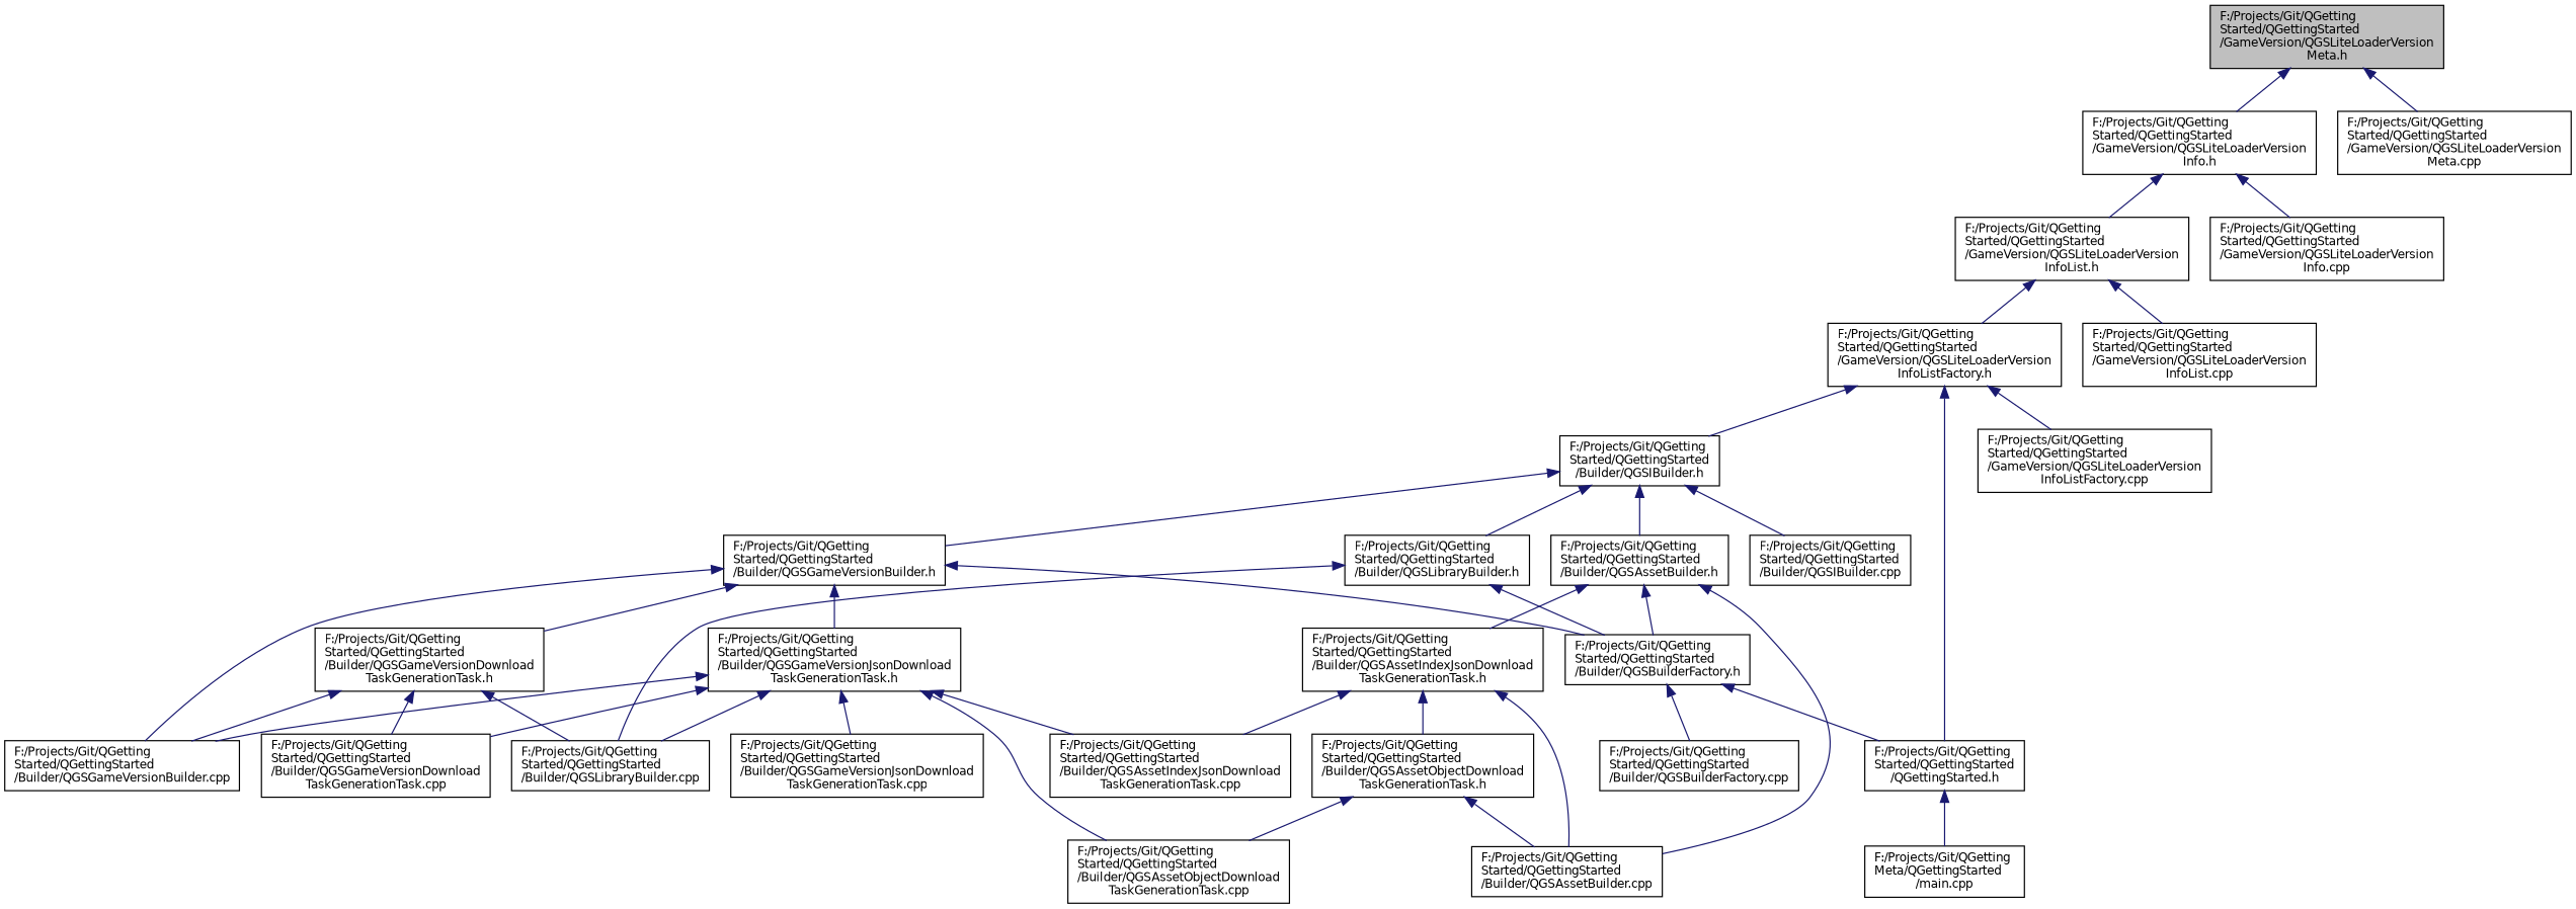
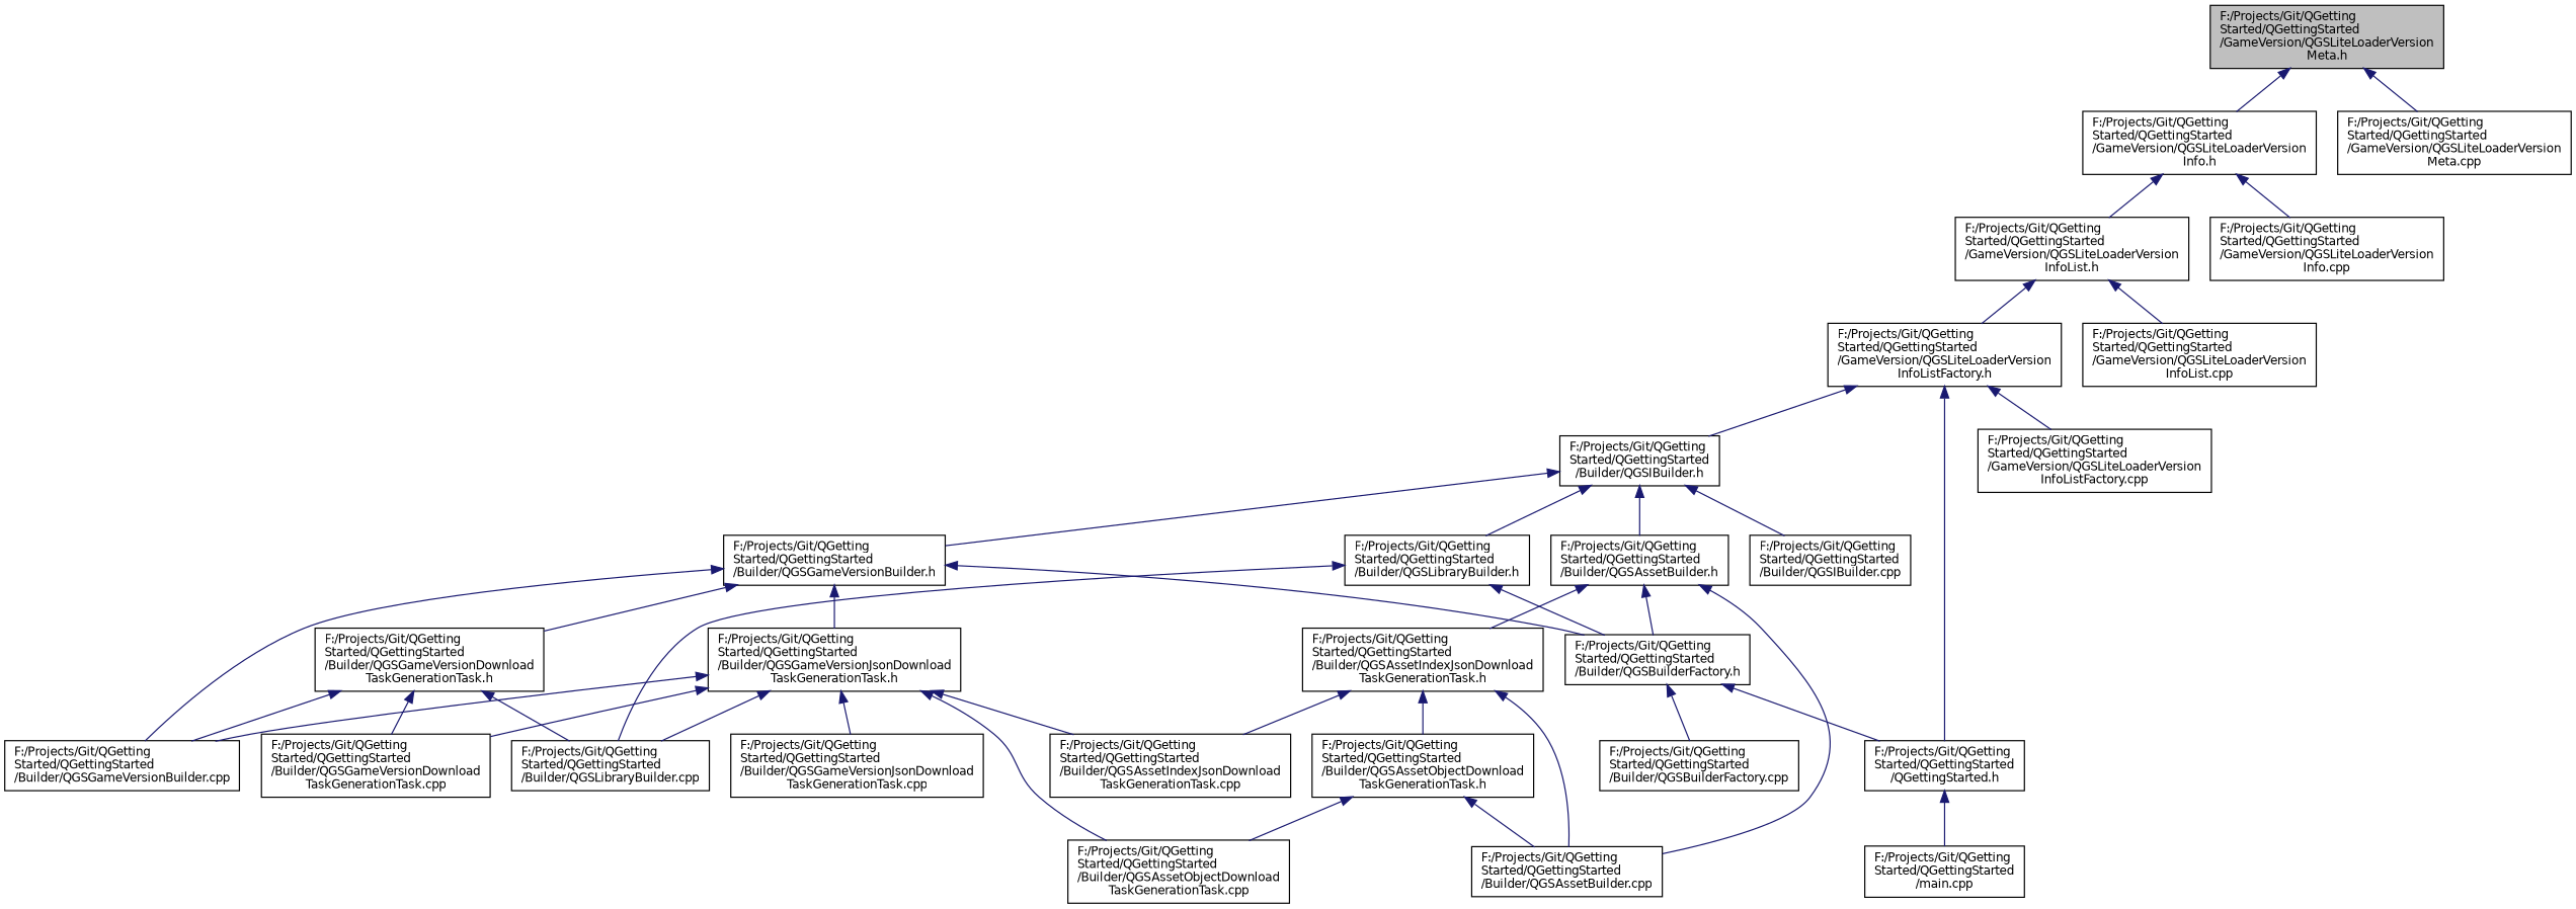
  digraph {
    node [color=black fillcolor=white fontname=Helvetica fontsize=10 shape=record style=filled]
    edge [color=midnightblue dir=back fontname=Helvetica fontsize=10 labelfontname=Helvetica labelfontsize=10 style=solid]
    n1 [fillcolor=grey75 fontcolor=black height=0.2 label="F:/Projects/Git/QGetting\lStarted/QGettingStarted\l/GameVersion/QGSLiteLoaderVersion\lMeta.h" width=0.4]
    n2 [height=0.2 label="F:/Projects/Git/QGetting\lStarted/QGettingStarted\l/GameVersion/QGSLiteLoaderVersion\lInfo.h" width=0.4]
    n3 [height=0.2 label="F:/Projects/Git/QGetting\lStarted/QGettingStarted\l/GameVersion/QGSLiteLoaderVersion\lMeta.cpp" width=0.4]
    n4 [height=0.2 label="F:/Projects/Git/QGetting\lStarted/QGettingStarted\l/GameVersion/QGSLiteLoaderVersion\lInfoList.h" width=0.4]
    n5 [height=0.2 label="F:/Projects/Git/QGetting\lStarted/QGettingStarted\l/GameVersion/QGSLiteLoaderVersion\lInfo.cpp" width=0.4]
    n6 [height=0.2 label="F:/Projects/Git/QGetting\lStarted/QGettingStarted\l/GameVersion/QGSLiteLoaderVersion\lInfoListFactory.h" width=0.4]
    n7 [height=0.2 label="F:/Projects/Git/QGetting\lStarted/QGettingStarted\l/GameVersion/QGSLiteLoaderVersion\lInfoList.cpp" width=0.4]
    n8 [height=0.2 label="F:/Projects/Git/QGetting\lStarted/QGettingStarted\l/Builder/QGSIBuilder.h" width=0.4]
    n9 [height=0.2 label="F:/Projects/Git/QGetting\lStarted/QGettingStarted\l/QGettingStarted.h" width=0.4]
    n10 [height=0.2 label="F:/Projects/Git/QGetting\lStarted/QGettingStarted\l/GameVersion/QGSLiteLoaderVersion\lInfoListFactory.cpp" width=0.4]
    n11 [height=0.2 label="F:/Projects/Git/QGetting\lStarted/QGettingStarted\l/Builder/QGSAssetBuilder.h" width=0.4]
    n12 [height=0.2 label="F:/Projects/Git/QGetting\lStarted/QGettingStarted\l/Builder/QGSGameVersionBuilder.h" width=0.4]
    n13 [height=0.2 label="F:/Projects/Git/QGetting\lStarted/QGettingStarted\l/Builder/QGSLibraryBuilder.h" width=0.4]
    n14 [height=0.2 label="F:/Projects/Git/QGetting\lStarted/QGettingStarted\l/Builder/QGSIBuilder.cpp" width=0.4]
    n15 [height=0.2 label="F:/Projects/Git/QGetting\lStarted/QGettingStarted\l/Builder/QGSAssetBuilder.cpp" width=0.4]
    n16 [height=0.2 label="F:/Projects/Git/QGetting\lStarted/QGettingStarted\l/Builder/QGSAssetIndexJsonDownload\lTaskGenerationTask.h" width=0.4]
    n17 [height=0.2 label="F:/Projects/Git/QGetting\lStarted/QGettingStarted\l/Builder/QGSBuilderFactory.h" width=0.4]
    n18 [height=0.2 label="F:/Projects/Git/QGetting\lStarted/QGettingStarted\l/Builder/QGSAssetObjectDownload\lTaskGenerationTask.h" width=0.4]
    n19 [height=0.2 label="F:/Projects/Git/QGetting\lStarted/QGettingStarted\l/Builder/QGSAssetIndexJsonDownload\lTaskGenerationTask.cpp" width=0.4]
    n20 [height=0.2 label="F:/Projects/Git/QGetting\lStarted/QGettingStarted\l/Builder/QGSAssetObjectDownload\lTaskGenerationTask.cpp" width=0.4]
    n21 [height=0.2 label="F:/Projects/Git/QGetting\lStarted/QGettingStarted\l/Builder/QGSBuilderFactory.cpp" width=0.4]
-   n22 [height=0.2 label="F:/Projects/Git/QGetting\lMeta/QGettingStarted\l/main.cpp" width=0.4]
+   n22 [height=0.2 label="F:/Projects/Git/QGetting\lStarted/QGettingStarted\l/main.cpp" width=0.4]
    n23 [height=0.2 label="F:/Projects/Git/QGetting\lStarted/QGettingStarted\l/Builder/QGSGameVersionJsonDownload\lTaskGenerationTask.h" width=0.4]
    n24 [height=0.2 label="F:/Projects/Git/QGetting\lStarted/QGettingStarted\l/Builder/QGSGameVersionBuilder.cpp" width=0.4]
    n25 [height=0.2 label="F:/Projects/Git/QGetting\lStarted/QGettingStarted\l/Builder/QGSGameVersionDownload\lTaskGenerationTask.h" width=0.4]
    n26 [height=0.2 label="F:/Projects/Git/QGetting\lStarted/QGettingStarted\l/Builder/QGSGameVersionDownload\lTaskGenerationTask.cpp" width=0.4]
    n27 [height=0.2 label="F:/Projects/Git/QGetting\lStarted/QGettingStarted\l/Builder/QGSGameVersionJsonDownload\lTaskGenerationTask.cpp" width=0.4]
    n28 [height=0.2 label="F:/Projects/Git/QGetting\lStarted/QGettingStarted\l/Builder/QGSLibraryBuilder.cpp" width=0.4]
    n1 -> n2
    n1 -> n3
    n2 -> n4
    n2 -> n5
    n4 -> n6
    n4 -> n7
    n6 -> n8
    n6 -> n9
    n6 -> n10
    n8 -> n11
    n8 -> n12
    n8 -> n13
    n8 -> n14
    n9 -> n22
    n11 -> n15
    n11 -> n16
    n11 -> n17
    n12 -> n17
    n12 -> n23
    n12 -> n24
    n12 -> n25
    n13 -> n17
    n13 -> n28
    n16 -> n15
    n16 -> n18
    n16 -> n19
    n17 -> n9
    n17 -> n21
    n18 -> n15
    n18 -> n20
    n23 -> n19
    n23 -> n20
    n23 -> n24
    n23 -> n26
    n23 -> n27
    n23 -> n28
    n25 -> n24
    n25 -> n26
    n25 -> n28
  }
